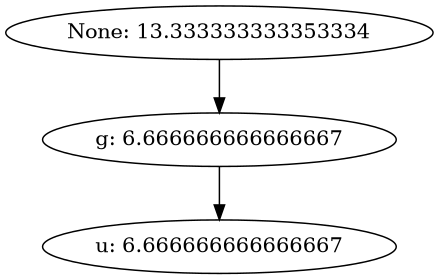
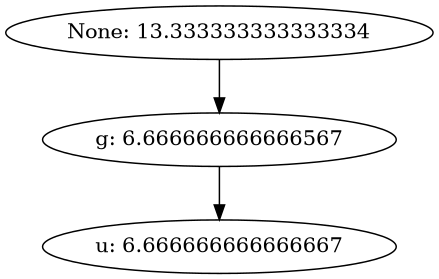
  strict digraph {
-   "None: 13.333333333333334" [label="None: 13.333333333353334"]
-   "g: 6.666666666666667"
+   "None: 13.333333333333334"
+   "g: 6.666666666666667" [label="g: 6.666666666666567"]
    "u: 6.666666666666667"
    "None: 13.333333333333334" -> "g: 6.666666666666667"
    "g: 6.666666666666667" -> "u: 6.666666666666667"
  }
